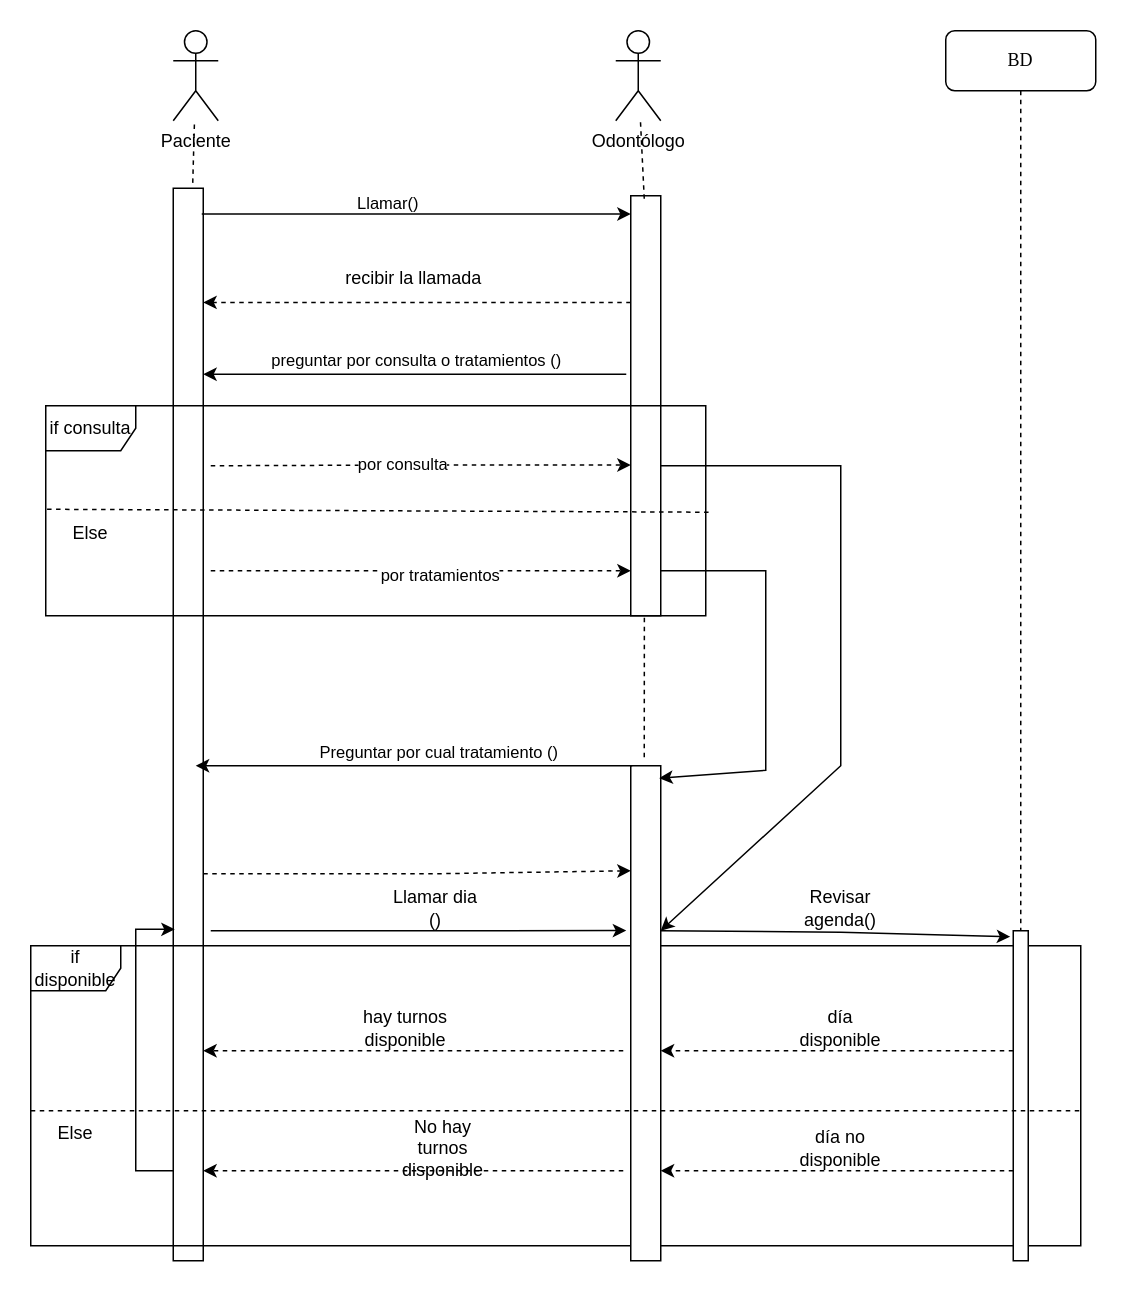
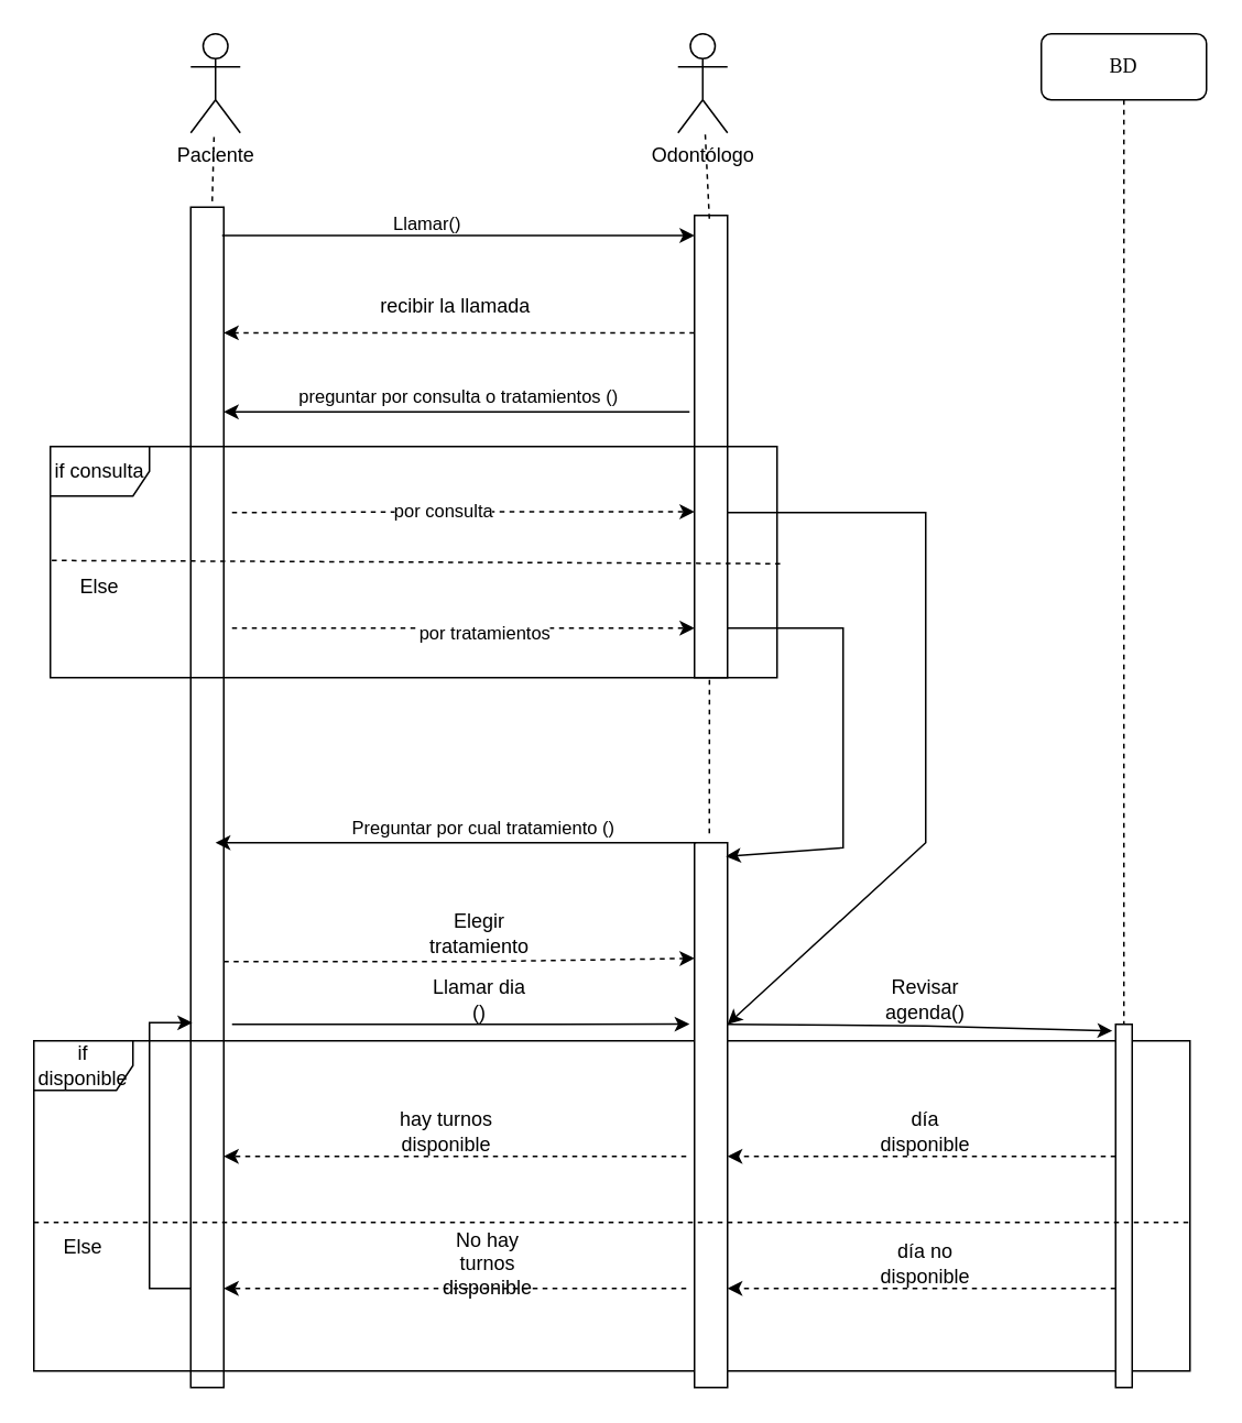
  <mxCell id="0" />
  <mxCell id="1" parent="0" />
  <mxCell id="2" value="BD" style="shape=umlLifeline;perimeter=lifelinePerimeter;whiteSpace=wrap;html=1;container=1;collapsible=0;recursiveResize=0;outlineConnect=0;rounded=1;shadow=0;comic=0;labelBackgroundColor=none;strokeWidth=1;fontFamily=Verdana;fontSize=12;align=center;" vertex="1" parent="1"><mxGeometry x="630" y="20" width="100" height="630" as="geometry" /></mxCell>
  <mxCell id="3" value="recibir la llamada" style="text;html=1;align=center;verticalAlign=middle;resizable=0;points=[];autosize=1;strokeColor=none;fillColor=none;" vertex="1" parent="1"><mxGeometry x="220" y="170" width="110" height="30" as="geometry" /></mxCell>
  <mxCell id="4" value="" style="endArrow=classic;html=1;rounded=0;exitX=-0.15;exitY=0.425;exitDx=0;exitDy=0;exitPerimeter=0;" edge="1" parent="1" source="9" target="8"><mxGeometry width="50" height="50" relative="1" as="geometry"><mxPoint x="414" y="250.77" as="sourcePoint" /><mxPoint x="130" y="260" as="targetPoint" /><Array as="points" /></mxGeometry></mxCell>
  <mxCell id="5" value="preguntar por consulta o tratamientos ()" style="edgeLabel;html=1;align=center;verticalAlign=middle;resizable=0;points=[];" connectable="0" vertex="1" parent="4"><mxGeometry x="0.0" y="3" relative="1" as="geometry"><mxPoint y="-13" as="offset" /></mxGeometry></mxCell>
  <mxCell id="6" value="Paciente&lt;br&gt;" style="shape=umlActor;verticalLabelPosition=bottom;verticalAlign=top;html=1;outlineConnect=0;" vertex="1" parent="1"><mxGeometry x="115" y="20" width="30" height="60" as="geometry" /></mxCell>
  <mxCell id="7" value="Odontólogo" style="shape=umlActor;verticalLabelPosition=bottom;verticalAlign=top;html=1;outlineConnect=0;" vertex="1" parent="1"><mxGeometry x="410" y="20" width="30" height="60" as="geometry" /></mxCell>
  <mxCell id="8" value="" style="html=1;points=[];perimeter=orthogonalPerimeter;rounded=0;shadow=0;comic=0;labelBackgroundColor=none;strokeWidth=1;fontFamily=Verdana;fontSize=12;align=center;" vertex="1" parent="1"><mxGeometry x="115" y="125" width="20" height="715" as="geometry" /></mxCell>
  <mxCell id="9" value="" style="html=1;points=[];perimeter=orthogonalPerimeter;rounded=0;shadow=0;comic=0;labelBackgroundColor=none;strokeWidth=1;fontFamily=Verdana;fontSize=12;align=center;" vertex="1" parent="1"><mxGeometry x="420" y="130" width="20" height="280" as="geometry" /></mxCell>
  <mxCell id="10" value="" style="endArrow=classic;html=1;rounded=0;exitX=0.95;exitY=0.024;exitDx=0;exitDy=0;exitPerimeter=0;" edge="1" parent="1" source="8" target="9"><mxGeometry width="50" height="50" relative="1" as="geometry"><mxPoint x="235" y="180" as="sourcePoint" /><mxPoint x="285" y="130" as="targetPoint" /></mxGeometry></mxCell>
  <mxCell id="11" value="Llamar()" style="edgeLabel;html=1;align=center;verticalAlign=middle;resizable=0;points=[];" connectable="0" vertex="1" parent="10"><mxGeometry x="-0.139" y="-1" relative="1" as="geometry"><mxPoint y="-9" as="offset" /></mxGeometry></mxCell>
  <mxCell id="12" value="" style="endArrow=classic;html=1;rounded=0;exitX=0;exitY=0.254;exitDx=0;exitDy=0;exitPerimeter=0;dashed=1;" edge="1" parent="1" source="9" target="8"><mxGeometry width="50" height="50" relative="1" as="geometry"><mxPoint x="280" y="270" as="sourcePoint" /><mxPoint x="330" y="220" as="targetPoint" /></mxGeometry></mxCell>
  <mxCell id="13" value="if disponible" style="shape=umlFrame;whiteSpace=wrap;html=1;" vertex="1" parent="1"><mxGeometry x="20" y="630" width="700" height="200" as="geometry" /></mxCell>
  <mxCell id="14" value="if consulta" style="shape=umlFrame;whiteSpace=wrap;html=1;" vertex="1" parent="1"><mxGeometry x="30" y="270" width="440" height="140" as="geometry" /></mxCell>
  <mxCell id="15" value="" style="endArrow=none;html=1;rounded=0;dashed=1;exitX=0.002;exitY=0.493;exitDx=0;exitDy=0;exitPerimeter=0;entryX=1.007;entryY=0.507;entryDx=0;entryDy=0;entryPerimeter=0;endFill=0;" edge="1" parent="1" source="14" target="14"><mxGeometry width="50" height="50" relative="1" as="geometry"><mxPoint x="210" y="410" as="sourcePoint" /><mxPoint x="450" y="309" as="targetPoint" /></mxGeometry></mxCell>
  <mxCell id="16" value="" style="endArrow=classic;html=1;rounded=0;dashed=1;" edge="1" parent="1"><mxGeometry width="50" height="50" relative="1" as="geometry"><mxPoint x="140" y="310" as="sourcePoint" /><mxPoint x="420" y="309.5" as="targetPoint" /><Array as="points"><mxPoint x="280" y="309.5" /></Array></mxGeometry></mxCell>
  <mxCell id="17" value="por consulta" style="edgeLabel;html=1;align=center;verticalAlign=middle;resizable=0;points=[];" connectable="0" vertex="1" parent="16"><mxGeometry x="-0.083" y="1" relative="1" as="geometry"><mxPoint as="offset" /></mxGeometry></mxCell>
  <mxCell id="18" value="" style="endArrow=classic;html=1;rounded=0;dashed=1;" edge="1" parent="1"><mxGeometry width="50" height="50" relative="1" as="geometry"><mxPoint x="140" y="380" as="sourcePoint" /><mxPoint x="420" y="380" as="targetPoint" /><Array as="points" /></mxGeometry></mxCell>
  <mxCell id="19" value="por tratamientos" style="edgeLabel;html=1;align=center;verticalAlign=middle;resizable=0;points=[];" connectable="0" vertex="1" parent="18"><mxGeometry x="0.083" y="-2" relative="1" as="geometry"><mxPoint as="offset" /></mxGeometry></mxCell>
  <mxCell id="20" value="Else" style="text;html=1;strokeColor=none;fillColor=none;align=center;verticalAlign=middle;whiteSpace=wrap;rounded=0;" vertex="1" parent="1"><mxGeometry x="30" y="340" width="60" height="30" as="geometry" /></mxCell>
  <mxCell id="21" value="" style="endArrow=none;dashed=1;html=1;rounded=0;exitX=0.65;exitY=-0.005;exitDx=0;exitDy=0;exitPerimeter=0;" edge="1" parent="1" source="8" target="6"><mxGeometry width="50" height="50" relative="1" as="geometry"><mxPoint x="115" y="130" as="sourcePoint" /><mxPoint x="155" y="100" as="targetPoint" /></mxGeometry></mxCell>
  <mxCell id="22" value="" style="endArrow=none;dashed=1;html=1;rounded=0;exitX=0.45;exitY=0.007;exitDx=0;exitDy=0;exitPerimeter=0;" edge="1" parent="1" source="9" target="7"><mxGeometry width="50" height="50" relative="1" as="geometry"><mxPoint x="480" y="190" as="sourcePoint" /><mxPoint x="711" y="-70" as="targetPoint" /></mxGeometry></mxCell>
  <mxCell id="23" value="" style="html=1;points=[];perimeter=orthogonalPerimeter;rounded=0;shadow=0;comic=0;labelBackgroundColor=none;strokeWidth=1;fontFamily=Verdana;fontSize=12;align=center;" vertex="1" parent="1"><mxGeometry x="420" y="510" width="20" height="330" as="geometry" /></mxCell>
  <mxCell id="24" value="" style="endArrow=none;dashed=1;html=1;rounded=0;entryX=0.907;entryY=1;entryDx=0;entryDy=0;entryPerimeter=0;exitX=0.45;exitY=-0.017;exitDx=0;exitDy=0;exitPerimeter=0;" edge="1" parent="1" source="23" target="14"><mxGeometry width="50" height="50" relative="1" as="geometry"><mxPoint x="430" y="500" as="sourcePoint" /><mxPoint x="370" y="420" as="targetPoint" /></mxGeometry></mxCell>
  <mxCell id="25" value="" style="endArrow=classic;html=1;rounded=0;" edge="1" parent="1"><mxGeometry width="50" height="50" relative="1" as="geometry"><mxPoint x="440" y="310" as="sourcePoint" /><mxPoint x="440" y="620" as="targetPoint" /><Array as="points"><mxPoint x="560" y="310" /><mxPoint x="560" y="510" /></Array></mxGeometry></mxCell>
  <mxCell id="26" value="" style="endArrow=classic;html=1;rounded=0;exitX=0.05;exitY=0;exitDx=0;exitDy=0;exitPerimeter=0;" edge="1" parent="1" source="23"><mxGeometry width="50" height="50" relative="1" as="geometry"><mxPoint x="330" y="520" as="sourcePoint" /><mxPoint x="130" y="510" as="targetPoint" /><Array as="points"><mxPoint x="280" y="510" /></Array></mxGeometry></mxCell>
  <mxCell id="27" value="Preguntar por cual tratamiento ()" style="edgeLabel;html=1;align=center;verticalAlign=middle;resizable=0;points=[];" connectable="0" vertex="1" parent="26"><mxGeometry x="-0.108" y="3" relative="1" as="geometry"><mxPoint y="-13" as="offset" /></mxGeometry></mxCell>
  <mxCell id="28" value="" style="endArrow=classic;html=1;rounded=0;entryX=0.95;entryY=0.025;entryDx=0;entryDy=0;entryPerimeter=0;" edge="1" parent="1" target="23"><mxGeometry width="50" height="50" relative="1" as="geometry"><mxPoint x="440" y="380" as="sourcePoint" /><mxPoint x="480" y="520" as="targetPoint" /><Array as="points"><mxPoint x="510" y="380" /><mxPoint x="510" y="513" /></Array></mxGeometry></mxCell>
  <mxCell id="29" value="" style="endArrow=classic;html=1;rounded=0;dashed=1;" edge="1" parent="1" source="8"><mxGeometry width="50" height="50" relative="1" as="geometry"><mxPoint x="240" y="630" as="sourcePoint" /><mxPoint x="420" y="580" as="targetPoint" /><Array as="points"><mxPoint x="290" y="582" /></Array></mxGeometry></mxCell>
+ <mxCell id="30" value="Elegir tratamiento" style="text;html=1;strokeColor=none;fillColor=none;align=center;verticalAlign=middle;whiteSpace=wrap;rounded=0;" vertex="1" parent="1"><mxGeometry x="260" y="550" width="60" height="30" as="geometry" /></mxCell>
  <mxCell id="31" value="" style="endArrow=classic;html=1;rounded=0;entryX=-0.15;entryY=0.333;entryDx=0;entryDy=0;entryPerimeter=0;" edge="1" parent="1" target="23"><mxGeometry width="50" height="50" relative="1" as="geometry"><mxPoint x="140" y="620" as="sourcePoint" /><mxPoint x="410" y="620" as="targetPoint" /></mxGeometry></mxCell>
  <mxCell id="32" value="Llamar dia ()" style="text;html=1;strokeColor=none;fillColor=none;align=center;verticalAlign=middle;whiteSpace=wrap;rounded=0;" vertex="1" parent="1"><mxGeometry x="260" y="590" width="60" height="30" as="geometry" /></mxCell>
  <mxCell id="33" value="" style="endArrow=classic;html=1;rounded=0;entryX=-0.2;entryY=0.018;entryDx=0;entryDy=0;entryPerimeter=0;" edge="1" parent="1" target="35"><mxGeometry width="50" height="50" relative="1" as="geometry"><mxPoint x="440" y="620" as="sourcePoint" /><mxPoint x="670" y="621" as="targetPoint" /><Array as="points"><mxPoint x="560" y="621" /></Array></mxGeometry></mxCell>
  <mxCell id="34" value="Revisar agenda()" style="text;html=1;strokeColor=none;fillColor=none;align=center;verticalAlign=middle;whiteSpace=wrap;rounded=0;" vertex="1" parent="1"><mxGeometry x="530" y="590" width="60" height="30" as="geometry" /></mxCell>
  <mxCell id="35" value="" style="html=1;points=[];perimeter=orthogonalPerimeter;rounded=0;shadow=0;comic=0;labelBackgroundColor=none;strokeWidth=1;fontFamily=Verdana;fontSize=12;align=center;" vertex="1" parent="1"><mxGeometry x="675" y="620" width="10" height="220" as="geometry" /></mxCell>
  <mxCell id="36" value="" style="endArrow=none;dashed=1;html=1;rounded=0;" edge="1" parent="1"><mxGeometry width="50" height="50" relative="1" as="geometry"><mxPoint x="20" y="740" as="sourcePoint" /><mxPoint x="720" y="740" as="targetPoint" /></mxGeometry></mxCell>
  <mxCell id="37" value="" style="endArrow=classic;html=1;rounded=0;dashed=1;" edge="1" parent="1"><mxGeometry width="50" height="50" relative="1" as="geometry"><mxPoint x="675" y="700" as="sourcePoint" /><mxPoint x="440" y="700" as="targetPoint" /></mxGeometry></mxCell>
  <mxCell id="38" value="" style="endArrow=classic;html=1;rounded=0;dashed=1;" edge="1" parent="1"><mxGeometry width="50" height="50" relative="1" as="geometry"><mxPoint x="415" y="700" as="sourcePoint" /><mxPoint x="135" y="700" as="targetPoint" /></mxGeometry></mxCell>
  <mxCell id="39" value="hay turnos disponible" style="text;html=1;strokeColor=none;fillColor=none;align=center;verticalAlign=middle;whiteSpace=wrap;rounded=0;" vertex="1" parent="1"><mxGeometry x="240" y="670" width="60" height="30" as="geometry" /></mxCell>
  <mxCell id="40" value="" style="endArrow=classic;html=1;rounded=0;dashed=1;" edge="1" parent="1"><mxGeometry width="50" height="50" relative="1" as="geometry"><mxPoint x="675" y="780" as="sourcePoint" /><mxPoint x="440" y="780" as="targetPoint" /></mxGeometry></mxCell>
  <mxCell id="41" value="día no disponible" style="text;html=1;strokeColor=none;fillColor=none;align=center;verticalAlign=middle;whiteSpace=wrap;rounded=0;" vertex="1" parent="1"><mxGeometry x="530" y="750" width="60" height="30" as="geometry" /></mxCell>
  <mxCell id="42" value="" style="endArrow=classic;html=1;rounded=0;dashed=1;" edge="1" parent="1"><mxGeometry width="50" height="50" relative="1" as="geometry"><mxPoint x="415" y="780" as="sourcePoint" /><mxPoint x="135" y="780" as="targetPoint" /></mxGeometry></mxCell>
  <mxCell id="43" value="No hay turnos disponible&lt;br&gt;" style="text;html=1;strokeColor=none;fillColor=none;align=center;verticalAlign=middle;whiteSpace=wrap;rounded=0;" vertex="1" parent="1"><mxGeometry x="265" y="750" width="60" height="30" as="geometry" /></mxCell>
  <mxCell id="44" value="día disponible" style="text;html=1;strokeColor=none;fillColor=none;align=center;verticalAlign=middle;whiteSpace=wrap;rounded=0;" vertex="1" parent="1"><mxGeometry x="530" y="670" width="60" height="30" as="geometry" /></mxCell>
  <mxCell id="45" value="" style="endArrow=classic;html=1;rounded=0;entryX=0.05;entryY=0.691;entryDx=0;entryDy=0;entryPerimeter=0;" edge="1" parent="1" target="8"><mxGeometry width="50" height="50" relative="1" as="geometry"><mxPoint x="115" y="780" as="sourcePoint" /><mxPoint x="85" y="470" as="targetPoint" /><Array as="points"><mxPoint x="90" y="780" /><mxPoint x="90" y="619" /></Array></mxGeometry></mxCell>
  <mxCell id="46" value="Else" style="text;html=1;strokeColor=none;fillColor=none;align=center;verticalAlign=middle;whiteSpace=wrap;rounded=0;" vertex="1" parent="1"><mxGeometry x="20" y="740" width="60" height="30" as="geometry" /></mxCell>
